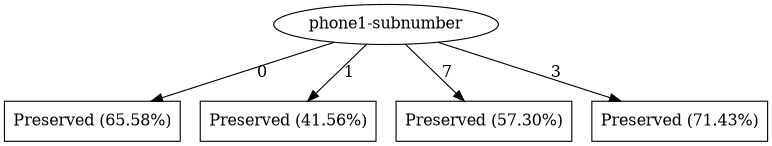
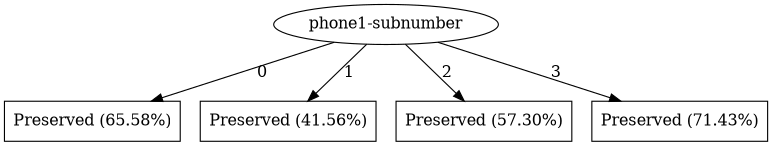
  digraph {
    node [shape=box]
    n1 [label="phone1-subnumber" shape=ellipse]
    n2 [label="Preserved (65.58%)"]
    n3 [label="Preserved (41.56%)"]
    n4 [label="Preserved (57.30%)"]
    n5 [label="Preserved (71.43%)"]
    n1 -> n2 [label=0]
    n1 -> n3 [label=1]
-   n1 -> n4 [label=7]
+   n1 -> n4 [label=2]
    n1 -> n5 [label=3]
  }
